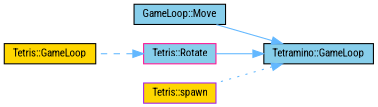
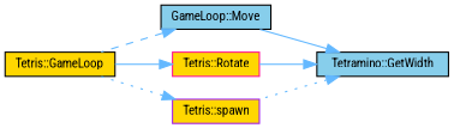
  digraph {
    fontname="Roboto Condensed"
    rankdir=RL
    node [color=black fillcolor=gold fontname="Roboto Condensed" fontsize=10 shape=box style=filled]
    edge [color=steelblue1 dir=back fontname="Roboto Condensed" fontsize=10 labelfontname=Helvetica labelfontsize=10 style=solid]
-   n1 [fillcolor=skyblue fontcolor=black height=0.2 label="Tetramino::GameLoop" width=0.4]
+   n1 [fillcolor=skyblue fontcolor=black height=0.2 label="Tetramino::GetWidth" width=0.4]
    n2 [fillcolor=skyblue height=0.2 label="GameLoop::Move" width=0.4]
-   n3 [color=deeppink fillcolor=skyblue height=0.2 label="Tetris::Rotate" width=0.4]
+   n3 [color=deeppink height=0.2 label="Tetris::Rotate" width=0.4]
    n4 [color=purple height=0.2 label="Tetris::spawn" width=0.4]
    n5 [height=0.2 label="Tetris::GameLoop" width=0.4]
    n1 -> n2
    n1 -> n3
    n1 -> n4 [style=dotted]
-   n3 -> n5 [style=dashed]
+   n2 -> n5 [style=dashed]
+   n3 -> n5
+   n4 -> n5 [style=dotted]
  }
